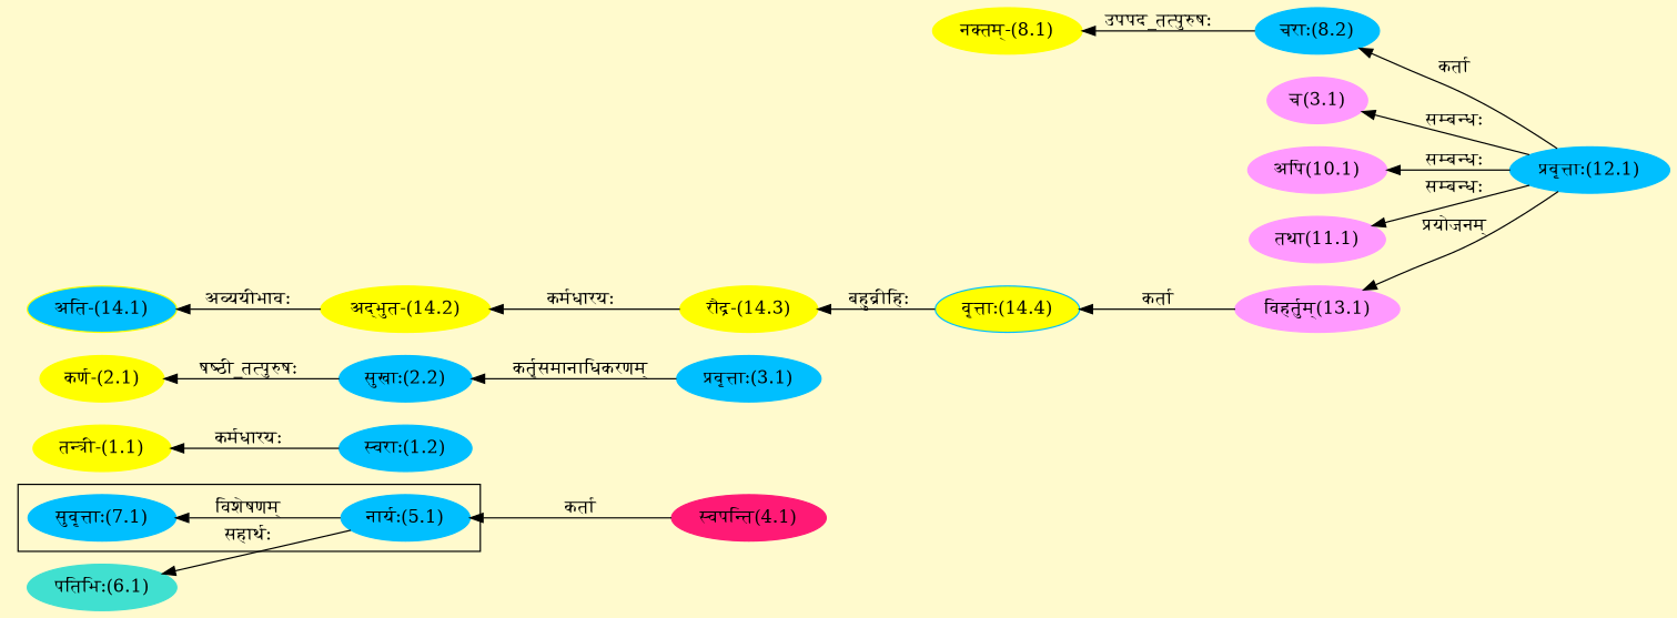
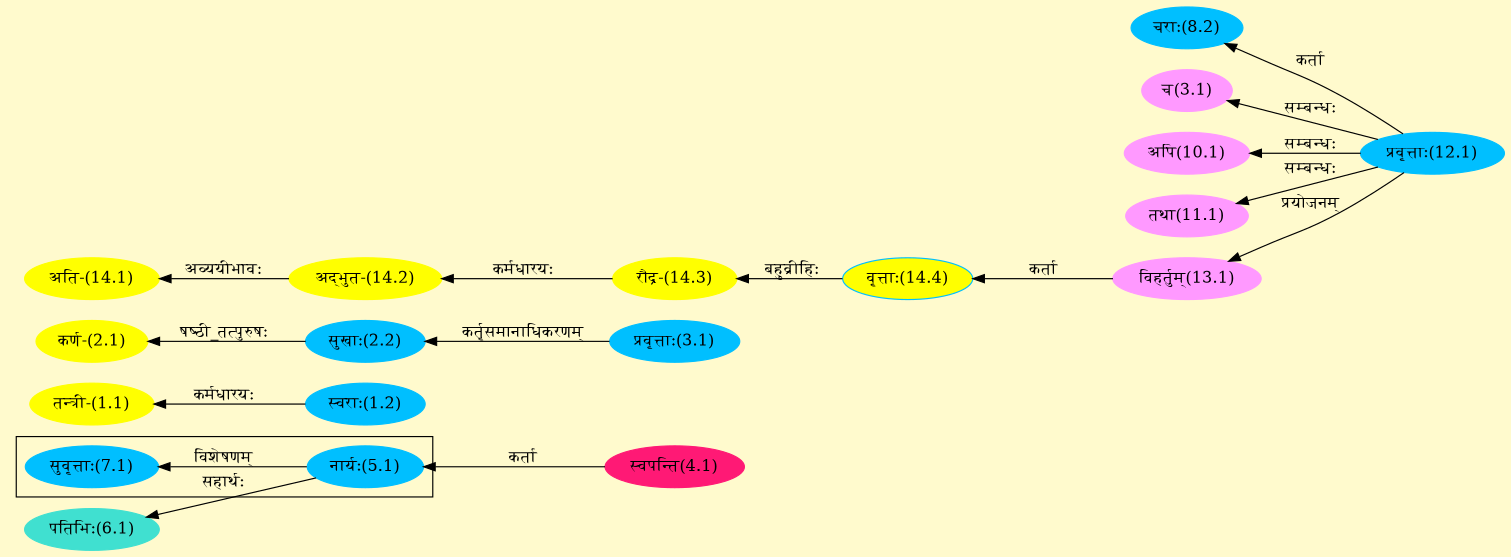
  digraph {
    bgcolor=lemonchiffon1
    compound=true
    rankdir=LR
    node [color="#00BFFF" style=filled]
    edge [dir=back]
    n1 [label="सुवृत्ताः(7.1)"]
    n2 [label="नार्यः(5.1)"]
    n3 [color="#FF1975" label="स्वपन्ति(4.1)"]
    n4 [color="#FFFF00" label="तन्त्री-(1.1)"]
    n5 [label="स्वराः(1.2)"]
    n6 [label="प्रवृत्ताः(3.1)"]
    n7 [color="#FFFF00" label="कर्ण-(2.1)"]
    n8 [label="सुखाः(2.2)"]
    n9 [color="#40E0D0" label="पतिभिः(6.1)"]
-   n10 [color="#FFFF00" label="नक्तम्-(8.1)"]
    n11 [label="चराः(8.2)"]
    n12 [label="प्रवृत्ताः(12.1)"]
    n13 [color="#FF99FF" label="च(3.1)"]
    n14 [color="#FF99FF" label="अपि(10.1)"]
    n15 [color="#FF99FF" label="तथा(11.1)"]
    n16 [color="#FF99FF" label="विहर्तुम्(13.1)"]
-   n17 [color="#FFFF00" label="अति-(14.1)" fillcolor="#00BFFF"]
+   n17 [color="#FFFF00" label="अति-(14.1)"]
    n18 [color="#FFFF00" label="अद्भुत-(14.2)"]
    n19 [color="#FFFF00" label="रौद्र-(14.3)"]
    n20 [fillcolor="#FFFF00" label="वृत्ताः(14.4)"]
    subgraph cluster_1 {
      n1
      n2
    }
    n1 -> n2 [label="विशेषणम्"]
    n2 -> n3 [label="कर्ता"]
    n4 -> n5 [label="कर्मधारयः"]
    n7 -> n8 [label="षष्ठी_तत्पुरुषः"]
    n8 -> n6 [label="कर्तृसमानाधिकरणम्"]
    n9 -> n2 [label="सहार्थः"]
-   n10 -> n11 [label="उपपद_तत्पुरुषः"]
    n11 -> n12 [label="कर्ता"]
    n13 -> n12 [label="सम्बन्धः"]
    n14 -> n12 [label="सम्बन्धः"]
    n15 -> n12 [label="सम्बन्धः"]
    n16 -> n12 [label="प्रयोजनम्"]
    n17 -> n18 [label="अव्ययीभावः"]
    n18 -> n19 [label="कर्मधारयः"]
    n19 -> n20 [label="बहुव्रीहिः"]
    n20 -> n16 [label="कर्ता"]
  }
